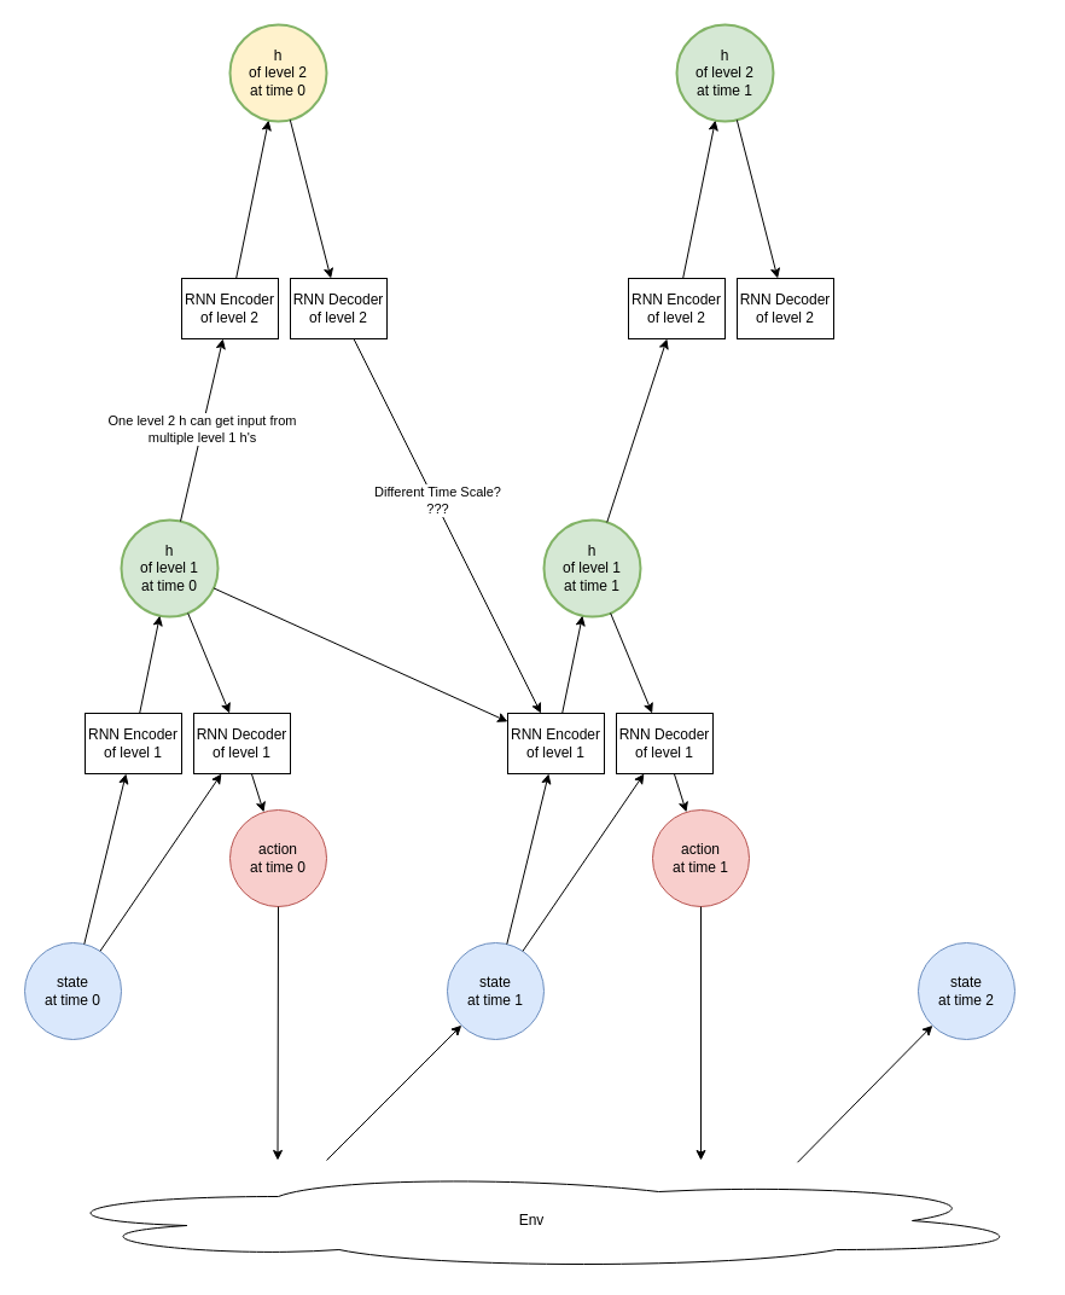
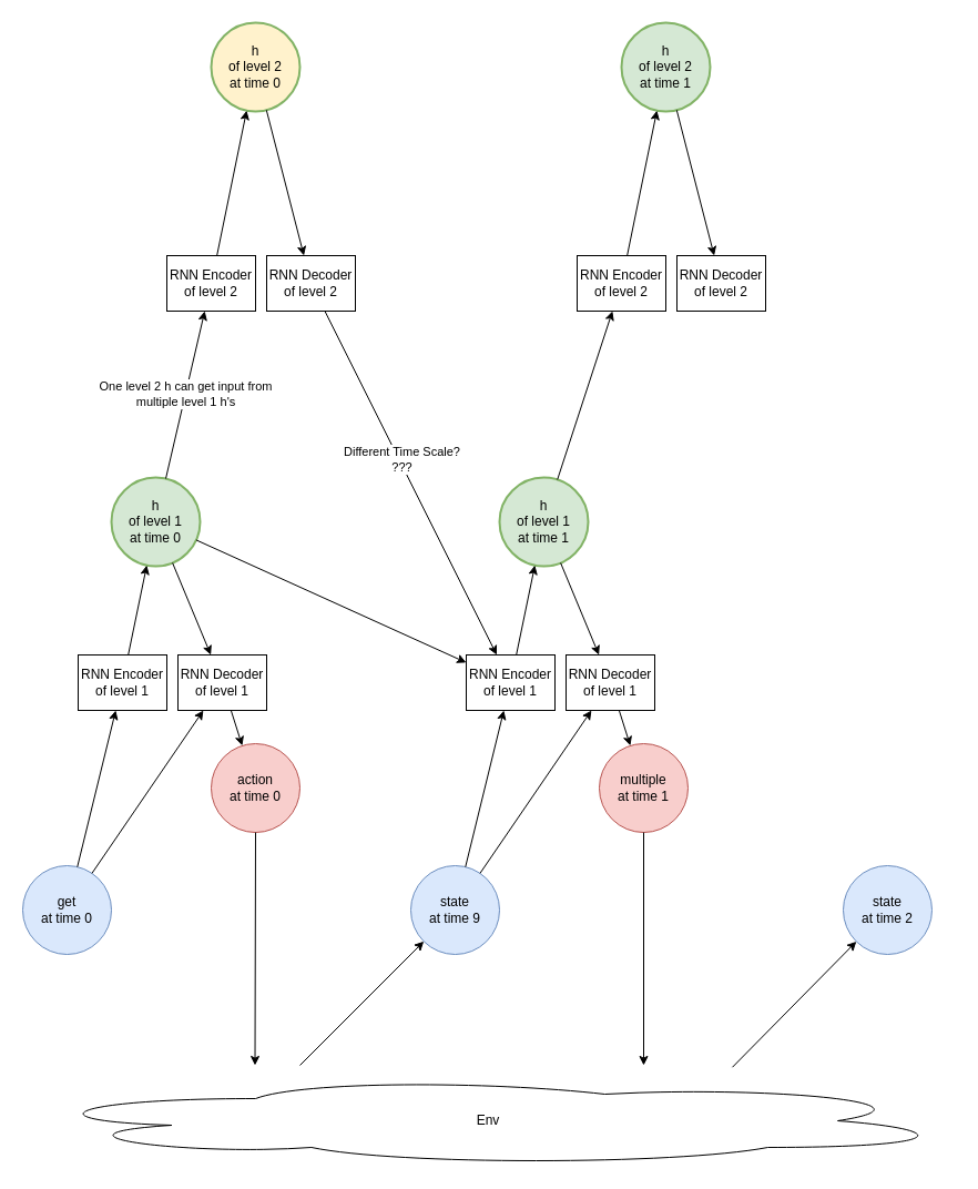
  <mxCell id="0" />
  <mxCell id="1" parent="0" />
  <mxCell id="2" value="h&lt;br&gt;of level 2&lt;br&gt;at time 0" style="ellipse;whiteSpace=wrap;html=1;aspect=fixed;strokeWidth=2;fillColor=#fff2cc;strokeColor=#82b366;" parent="1" vertex="1"><mxGeometry x="190" y="20" width="80" height="80" as="geometry" /></mxCell>
  <mxCell id="3" value="h&lt;br&gt;of level 1&lt;br&gt;at time 0" style="ellipse;whiteSpace=wrap;html=1;aspect=fixed;strokeWidth=2;fillColor=#d5e8d4;strokeColor=#82b366;" parent="1" vertex="1"><mxGeometry x="100" y="430" width="80" height="80" as="geometry" /></mxCell>
- <mxCell id="4" value="state&lt;br&gt;at time 0" style="ellipse;whiteSpace=wrap;html=1;aspect=fixed;fillColor=#dae8fc;strokeColor=#6c8ebf;" parent="1" vertex="1"><mxGeometry x="20" y="780" width="80" height="80" as="geometry" /></mxCell>
+ <mxCell id="4" value="get&lt;br&gt;at time 0" style="ellipse;whiteSpace=wrap;html=1;aspect=fixed;fillColor=#dae8fc;strokeColor=#6c8ebf;" parent="1" vertex="1"><mxGeometry x="20" y="780" width="80" height="80" as="geometry" /></mxCell>
  <mxCell id="5" value="RNN Encoder&lt;br&gt;of level 1" style="rounded=0;whiteSpace=wrap;html=1;" parent="1" vertex="1"><mxGeometry x="70" y="590" width="80" height="50" as="geometry" /></mxCell>
  <mxCell id="6" value="" style="endArrow=classic;html=1;" parent="1" source="4" target="5" edge="1"><mxGeometry width="50" height="50" relative="1" as="geometry"><mxPoint x="580" y="490" as="sourcePoint" /><mxPoint x="630" y="440" as="targetPoint" /></mxGeometry></mxCell>
  <mxCell id="7" value="" style="endArrow=classic;html=1;" parent="1" source="5" target="3" edge="1"><mxGeometry width="50" height="50" relative="1" as="geometry"><mxPoint x="580" y="490" as="sourcePoint" /><mxPoint x="630" y="440" as="targetPoint" /></mxGeometry></mxCell>
  <mxCell id="8" value="RNN Decoder&lt;br&gt;of level 1" style="rounded=0;whiteSpace=wrap;html=1;" parent="1" vertex="1"><mxGeometry x="160" y="590" width="80" height="50" as="geometry" /></mxCell>
  <mxCell id="9" value="" style="endArrow=classic;html=1;" parent="1" source="3" target="8" edge="1"><mxGeometry width="50" height="50" relative="1" as="geometry"><mxPoint x="580" y="490" as="sourcePoint" /><mxPoint x="630" y="440" as="targetPoint" /></mxGeometry></mxCell>
  <mxCell id="10" value="" style="endArrow=classic;html=1;" parent="1" source="4" target="8" edge="1"><mxGeometry width="50" height="50" relative="1" as="geometry"><mxPoint x="580" y="490" as="sourcePoint" /><mxPoint x="630" y="440" as="targetPoint" /></mxGeometry></mxCell>
  <mxCell id="11" value="action&lt;br&gt;at time 0" style="ellipse;whiteSpace=wrap;html=1;aspect=fixed;fillColor=#f8cecc;strokeColor=#b85450;" parent="1" vertex="1"><mxGeometry x="190" y="670" width="80" height="80" as="geometry" /></mxCell>
  <mxCell id="12" value="" style="endArrow=classic;html=1;" parent="1" source="8" target="11" edge="1"><mxGeometry width="50" height="50" relative="1" as="geometry"><mxPoint x="580" y="490" as="sourcePoint" /><mxPoint x="630" y="440" as="targetPoint" /></mxGeometry></mxCell>
  <mxCell id="13" value="Env" style="ellipse;shape=cloud;whiteSpace=wrap;html=1;" parent="1" vertex="1"><mxGeometry x="20" y="970" width="840" height="80" as="geometry" /></mxCell>
- <mxCell id="14" value="state&lt;br&gt;at time 1" style="ellipse;whiteSpace=wrap;html=1;aspect=fixed;fillColor=#dae8fc;strokeColor=#6c8ebf;" parent="1" vertex="1"><mxGeometry x="370" y="780" width="80" height="80" as="geometry" /></mxCell>
+ <mxCell id="14" value="state&lt;br&gt;at time 9" style="ellipse;whiteSpace=wrap;html=1;aspect=fixed;fillColor=#dae8fc;strokeColor=#6c8ebf;" parent="1" vertex="1"><mxGeometry x="370" y="780" width="80" height="80" as="geometry" /></mxCell>
  <mxCell id="15" value="" style="endArrow=classic;html=1;" parent="1" target="14" edge="1"><mxGeometry width="50" height="50" relative="1" as="geometry"><mxPoint x="270" y="960" as="sourcePoint" /><mxPoint x="630" y="540" as="targetPoint" /></mxGeometry></mxCell>
  <mxCell id="16" value="h&lt;br&gt;of level 1&lt;br&gt;at time 1" style="ellipse;whiteSpace=wrap;html=1;aspect=fixed;strokeWidth=2;fillColor=#d5e8d4;strokeColor=#82b366;" parent="1" vertex="1"><mxGeometry x="450" y="430" width="80" height="80" as="geometry" /></mxCell>
  <mxCell id="17" value="RNN Encoder&lt;br&gt;of level 1" style="rounded=0;whiteSpace=wrap;html=1;" parent="1" vertex="1"><mxGeometry x="420" y="590" width="80" height="50" as="geometry" /></mxCell>
  <mxCell id="18" value="" style="endArrow=classic;html=1;" parent="1" source="14" target="17" edge="1"><mxGeometry width="50" height="50" relative="1" as="geometry"><mxPoint x="417.635" y="780.735" as="sourcePoint" /><mxPoint x="980" y="440" as="targetPoint" /></mxGeometry></mxCell>
  <mxCell id="19" value="" style="endArrow=classic;html=1;" parent="1" source="17" target="16" edge="1"><mxGeometry width="50" height="50" relative="1" as="geometry"><mxPoint x="930" y="490" as="sourcePoint" /><mxPoint x="980" y="440" as="targetPoint" /></mxGeometry></mxCell>
  <mxCell id="20" value="RNN Decoder&lt;br&gt;of level 1" style="rounded=0;whiteSpace=wrap;html=1;" parent="1" vertex="1"><mxGeometry x="510" y="590" width="80" height="50" as="geometry" /></mxCell>
  <mxCell id="21" value="" style="endArrow=classic;html=1;" parent="1" source="16" target="20" edge="1"><mxGeometry width="50" height="50" relative="1" as="geometry"><mxPoint x="930" y="490" as="sourcePoint" /><mxPoint x="980" y="440" as="targetPoint" /></mxGeometry></mxCell>
  <mxCell id="22" value="" style="endArrow=classic;html=1;" parent="1" source="14" target="20" edge="1"><mxGeometry width="50" height="50" relative="1" as="geometry"><mxPoint x="433.538" y="787.658" as="sourcePoint" /><mxPoint x="980" y="440" as="targetPoint" /></mxGeometry></mxCell>
- <mxCell id="23" value="action&lt;br&gt;at time 1" style="ellipse;whiteSpace=wrap;html=1;aspect=fixed;fillColor=#f8cecc;strokeColor=#b85450;" parent="1" vertex="1"><mxGeometry x="540" y="670" width="80" height="80" as="geometry" /></mxCell>
+ <mxCell id="23" value="multiple&lt;br&gt;at time 1" style="ellipse;whiteSpace=wrap;html=1;aspect=fixed;fillColor=#f8cecc;strokeColor=#b85450;" parent="1" vertex="1"><mxGeometry x="540" y="670" width="80" height="80" as="geometry" /></mxCell>
  <mxCell id="24" value="" style="endArrow=classic;html=1;" parent="1" source="20" target="23" edge="1"><mxGeometry width="50" height="50" relative="1" as="geometry"><mxPoint x="930" y="490" as="sourcePoint" /><mxPoint x="980" y="440" as="targetPoint" /></mxGeometry></mxCell>
  <mxCell id="25" value="" style="endArrow=classic;html=1;" parent="1" source="23" edge="1"><mxGeometry width="50" height="50" relative="1" as="geometry"><mxPoint x="930" y="590" as="sourcePoint" /><mxPoint x="580" y="960" as="targetPoint" /></mxGeometry></mxCell>
  <mxCell id="26" value="" style="endArrow=classic;html=1;" parent="1" source="11" edge="1"><mxGeometry width="50" height="50" relative="1" as="geometry"><mxPoint x="229.5" y="750" as="sourcePoint" /><mxPoint x="229.5" y="960" as="targetPoint" /></mxGeometry></mxCell>
  <mxCell id="27" value="state&lt;br&gt;at time 2" style="ellipse;whiteSpace=wrap;html=1;aspect=fixed;fillColor=#dae8fc;strokeColor=#6c8ebf;" parent="1" vertex="1"><mxGeometry x="760" y="780" width="80" height="80" as="geometry" /></mxCell>
  <mxCell id="28" value="" style="endArrow=classic;html=1;" parent="1" target="27" edge="1"><mxGeometry width="50" height="50" relative="1" as="geometry"><mxPoint x="660" y="961.72" as="sourcePoint" /><mxPoint x="771.716" y="850.004" as="targetPoint" /></mxGeometry></mxCell>
  <mxCell id="29" value="" style="endArrow=classic;html=1;" parent="1" source="3" target="17" edge="1"><mxGeometry width="50" height="50" relative="1" as="geometry"><mxPoint x="580" y="640" as="sourcePoint" /><mxPoint x="370" y="500" as="targetPoint" /></mxGeometry></mxCell>
  <mxCell id="30" value="RNN Encoder&lt;br&gt;of level 2" style="rounded=0;whiteSpace=wrap;html=1;" parent="1" vertex="1"><mxGeometry x="150" y="230" width="80" height="50" as="geometry" /></mxCell>
  <mxCell id="31" value="RNN Decoder&lt;br&gt;of level 2" style="rounded=0;whiteSpace=wrap;html=1;" parent="1" vertex="1"><mxGeometry x="240" y="230" width="80" height="50" as="geometry" /></mxCell>
  <mxCell id="32" value="RNN Encoder&lt;br&gt;of level 2" style="rounded=0;whiteSpace=wrap;html=1;" parent="1" vertex="1"><mxGeometry x="520" y="230" width="80" height="50" as="geometry" /></mxCell>
  <mxCell id="33" value="RNN Decoder&lt;br&gt;of level 2" style="rounded=0;whiteSpace=wrap;html=1;" parent="1" vertex="1"><mxGeometry x="610" y="230" width="80" height="50" as="geometry" /></mxCell>
  <mxCell id="34" value="One level 2 h can get input from&lt;br&gt;multiple level 1 h's" style="endArrow=classic;html=1;" parent="1" source="3" target="30" edge="1"><mxGeometry width="50" height="50" relative="1" as="geometry"><mxPoint x="580" y="430" as="sourcePoint" /><mxPoint x="630" y="380" as="targetPoint" /></mxGeometry></mxCell>
  <mxCell id="35" value="" style="endArrow=classic;html=1;" parent="1" source="30" target="2" edge="1"><mxGeometry width="50" height="50" relative="1" as="geometry"><mxPoint x="580" y="430" as="sourcePoint" /><mxPoint x="630" y="380" as="targetPoint" /></mxGeometry></mxCell>
  <mxCell id="36" value="" style="endArrow=classic;html=1;" parent="1" source="2" target="31" edge="1"><mxGeometry width="50" height="50" relative="1" as="geometry"><mxPoint x="580" y="430" as="sourcePoint" /><mxPoint x="630" y="380" as="targetPoint" /></mxGeometry></mxCell>
  <mxCell id="37" value="" style="endArrow=classic;html=1;" parent="1" source="31" target="17" edge="1"><mxGeometry width="50" height="50" relative="1" as="geometry"><mxPoint x="580" y="430" as="sourcePoint" /><mxPoint x="630" y="380" as="targetPoint" /></mxGeometry></mxCell>
  <mxCell id="38" value="Different Time Scale?&lt;br&gt;???" style="edgeLabel;html=1;align=center;verticalAlign=middle;resizable=0;points=[];" vertex="1" connectable="0" parent="37"><mxGeometry x="-0.132" y="2" relative="1" as="geometry"><mxPoint as="offset" /></mxGeometry></mxCell>
  <mxCell id="39" value="h&lt;br&gt;of level 2&lt;br&gt;at time 1" style="ellipse;whiteSpace=wrap;html=1;aspect=fixed;strokeWidth=2;fillColor=#d5e8d4;strokeColor=#82b366;" parent="1" vertex="1"><mxGeometry x="560" y="20" width="80" height="80" as="geometry" /></mxCell>
  <mxCell id="40" value="" style="endArrow=classic;html=1;" parent="1" source="16" target="32" edge="1"><mxGeometry width="50" height="50" relative="1" as="geometry"><mxPoint x="580" y="430" as="sourcePoint" /><mxPoint x="630" y="380" as="targetPoint" /></mxGeometry></mxCell>
  <mxCell id="41" value="" style="endArrow=classic;html=1;" parent="1" source="32" target="39" edge="1"><mxGeometry width="50" height="50" relative="1" as="geometry"><mxPoint x="580" y="430" as="sourcePoint" /><mxPoint x="630" y="380" as="targetPoint" /></mxGeometry></mxCell>
  <mxCell id="42" value="" style="endArrow=classic;html=1;" parent="1" source="39" target="33" edge="1"><mxGeometry width="50" height="50" relative="1" as="geometry"><mxPoint x="580" y="430" as="sourcePoint" /><mxPoint x="630" y="380" as="targetPoint" /></mxGeometry></mxCell>
